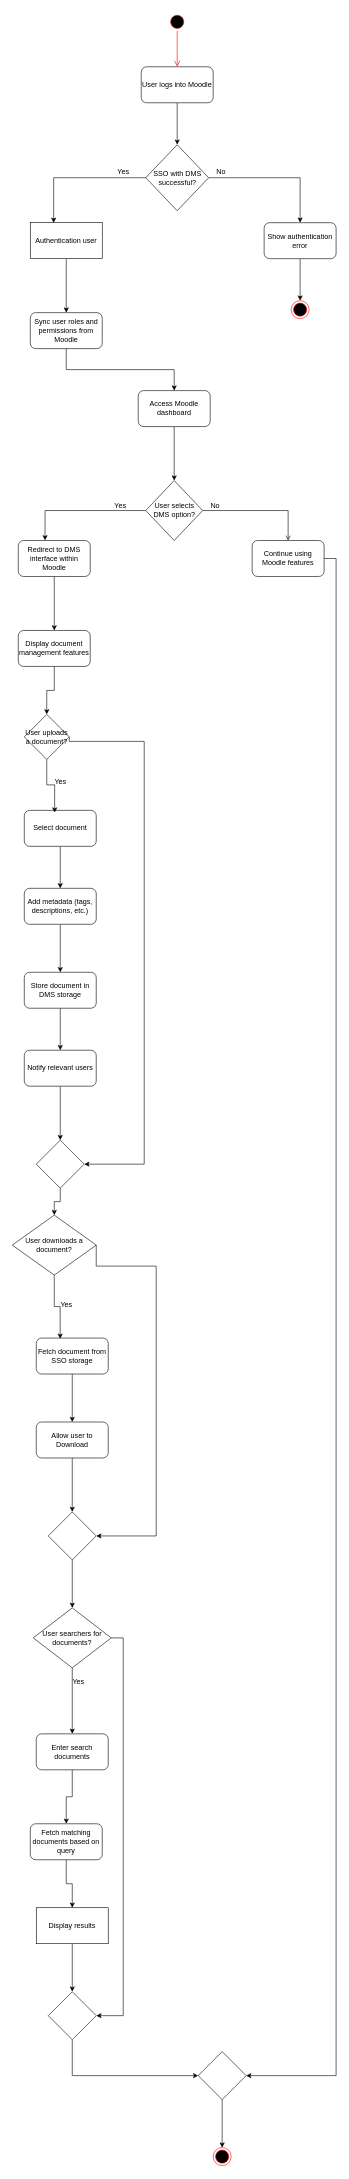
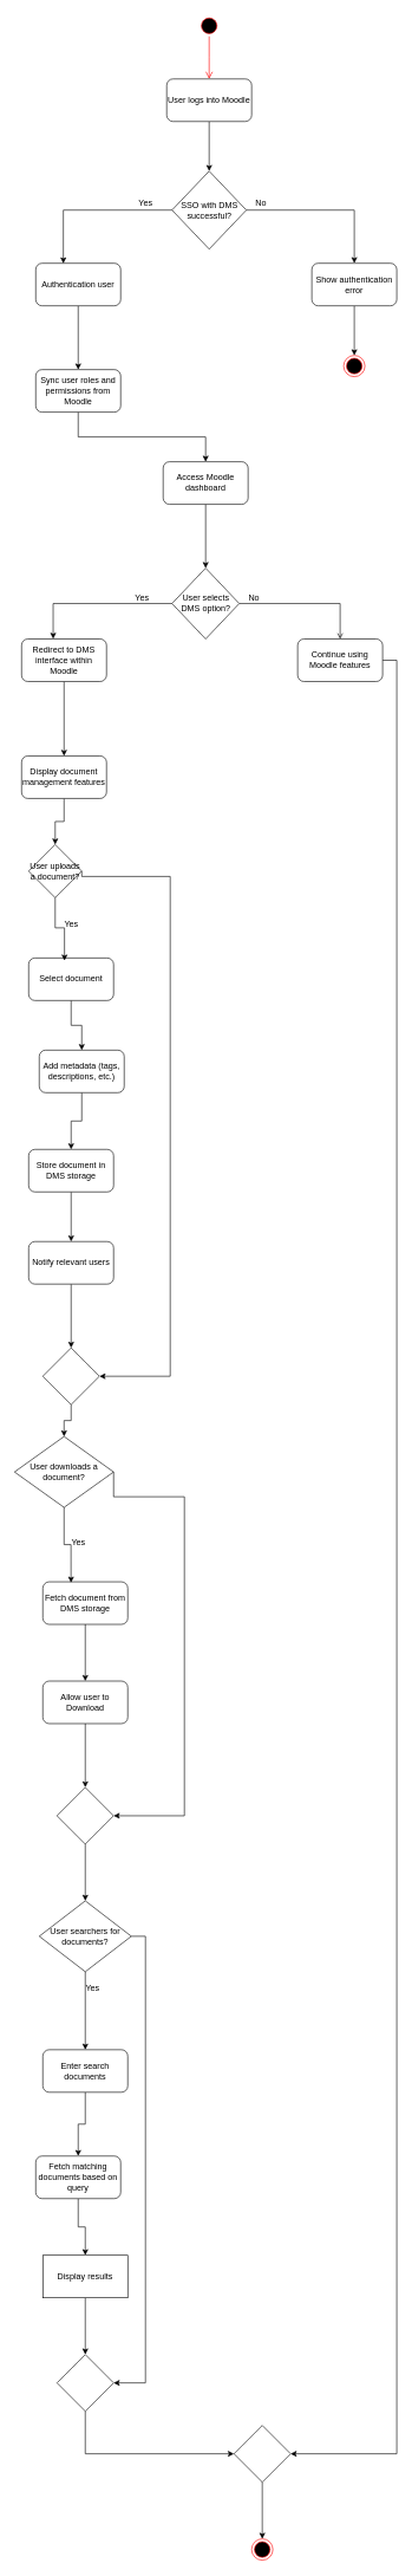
  <mxCell id="0" />
  <mxCell id="1" parent="0" />
  <mxCell id="2" value="" style="ellipse;html=1;shape=startState;fillColor=#000000;strokeColor=#ff0000;" vertex="1" parent="1"><mxGeometry x="280" y="20" width="30" height="30" as="geometry" /></mxCell>
  <mxCell id="3" value="" style="edgeStyle=orthogonalEdgeStyle;html=1;verticalAlign=bottom;endArrow=open;endSize=8;strokeColor=#ff0000;rounded=0;" edge="1" source="2" parent="1"><mxGeometry relative="1" as="geometry"><mxPoint x="295" y="110" as="targetPoint" /></mxGeometry></mxCell>
  <mxCell id="4" style="edgeStyle=orthogonalEdgeStyle;rounded=0;orthogonalLoop=1;jettySize=auto;html=1;exitX=0.5;exitY=1;exitDx=0;exitDy=0;" edge="1" parent="1" source="5" target="7"><mxGeometry relative="1" as="geometry" /></mxCell>
  <mxCell id="5" value="User logs into Moodle" style="rounded=1;whiteSpace=wrap;html=1;" vertex="1" parent="1"><mxGeometry x="235" y="110" width="120" height="60" as="geometry" /></mxCell>
  <mxCell id="6" style="edgeStyle=orthogonalEdgeStyle;rounded=0;orthogonalLoop=1;jettySize=auto;html=1;exitX=1;exitY=0.5;exitDx=0;exitDy=0;entryX=0.5;entryY=0;entryDx=0;entryDy=0;" edge="1" parent="1" source="7" target="11"><mxGeometry relative="1" as="geometry" /></mxCell>
  <mxCell id="7" value="SSO with DMS successful?" style="rhombus;whiteSpace=wrap;html=1;" vertex="1" parent="1"><mxGeometry x="242.5" y="240" width="105" height="110" as="geometry" /></mxCell>
  <mxCell id="8" style="edgeStyle=orthogonalEdgeStyle;rounded=0;orthogonalLoop=1;jettySize=auto;html=1;exitX=0.5;exitY=1;exitDx=0;exitDy=0;entryX=0.5;entryY=0;entryDx=0;entryDy=0;" edge="1" parent="1" source="9" target="14"><mxGeometry relative="1" as="geometry" /></mxCell>
- <mxCell id="9" value="Authentication user" style="whiteSpace=wrap;html=1;rounded=0;" vertex="1" parent="1"><mxGeometry x="50" y="370" width="120" height="60" as="geometry" /></mxCell>
+ <mxCell id="9" value="Authentication user" style="rounded=1;whiteSpace=wrap;html=1;" vertex="1" parent="1"><mxGeometry x="50" y="370" width="120" height="60" as="geometry" /></mxCell>
  <mxCell id="10" style="edgeStyle=orthogonalEdgeStyle;rounded=0;orthogonalLoop=1;jettySize=auto;html=1;exitX=0.5;exitY=1;exitDx=0;exitDy=0;entryX=0.5;entryY=0;entryDx=0;entryDy=0;" edge="1" parent="1" source="11" target="12"><mxGeometry relative="1" as="geometry" /></mxCell>
  <mxCell id="11" value="Show authentication error" style="rounded=1;whiteSpace=wrap;html=1;" vertex="1" parent="1"><mxGeometry x="440" y="370" width="120" height="60" as="geometry" /></mxCell>
  <mxCell id="12" value="" style="ellipse;html=1;shape=endState;fillColor=#000000;strokeColor=#ff0000;" vertex="1" parent="1"><mxGeometry x="485" y="500" width="30" height="30" as="geometry" /></mxCell>
  <mxCell id="13" style="edgeStyle=orthogonalEdgeStyle;rounded=0;orthogonalLoop=1;jettySize=auto;html=1;exitX=0.5;exitY=1;exitDx=0;exitDy=0;entryX=0.5;entryY=0;entryDx=0;entryDy=0;" edge="1" parent="1" source="14" target="16"><mxGeometry relative="1" as="geometry" /></mxCell>
  <mxCell id="14" value="Sync user roles and permissions from Moodle" style="rounded=1;whiteSpace=wrap;html=1;" vertex="1" parent="1"><mxGeometry x="50" y="520" width="120" height="60" as="geometry" /></mxCell>
  <mxCell id="15" style="edgeStyle=orthogonalEdgeStyle;rounded=0;orthogonalLoop=1;jettySize=auto;html=1;exitX=0.5;exitY=1;exitDx=0;exitDy=0;" edge="1" parent="1" source="16" target="18"><mxGeometry relative="1" as="geometry" /></mxCell>
  <mxCell id="16" value="Access Moodle dashboard" style="rounded=1;whiteSpace=wrap;html=1;" vertex="1" parent="1"><mxGeometry x="230" y="650" width="120" height="60" as="geometry" /></mxCell>
  <mxCell id="17" style="edgeStyle=orthogonalEdgeStyle;rounded=0;orthogonalLoop=1;jettySize=auto;html=1;exitX=1;exitY=0.5;exitDx=0;exitDy=0;entryX=0.5;entryY=0;entryDx=0;entryDy=0;endArrow=open;" edge="1" parent="1" source="18" target="24"><mxGeometry relative="1" as="geometry" /></mxCell>
  <mxCell id="18" value="User selects DMS option?" style="rhombus;whiteSpace=wrap;html=1;" vertex="1" parent="1"><mxGeometry x="242.5" y="800" width="95" height="100" as="geometry" /></mxCell>
  <mxCell id="19" style="edgeStyle=orthogonalEdgeStyle;rounded=0;orthogonalLoop=1;jettySize=auto;html=1;exitX=0.5;exitY=1;exitDx=0;exitDy=0;" edge="1" parent="1" source="20" target="22"><mxGeometry relative="1" as="geometry" /></mxCell>
  <mxCell id="20" value="Redirect to DMS interface within Moodle" style="rounded=1;whiteSpace=wrap;html=1;" vertex="1" parent="1"><mxGeometry x="30" y="900" width="120" height="60" as="geometry" /></mxCell>
  <mxCell id="21" style="edgeStyle=orthogonalEdgeStyle;rounded=0;orthogonalLoop=1;jettySize=auto;html=1;exitX=0.5;exitY=1;exitDx=0;exitDy=0;entryX=0.5;entryY=0;entryDx=0;entryDy=0;" edge="1" parent="1" source="22" target="26"><mxGeometry relative="1" as="geometry" /></mxCell>
- <mxCell id="22" value="Display document management features" style="rounded=1;whiteSpace=wrap;html=1;" vertex="1" parent="1"><mxGeometry x="30" y="1050" width="120" height="60" as="geometry" /></mxCell>
+ <mxCell id="22" value="Display document management features" style="rounded=1;whiteSpace=wrap;html=1;" vertex="1" parent="1"><mxGeometry x="30" y="1065" width="120" height="60" as="geometry" /></mxCell>
  <mxCell id="23" style="edgeStyle=orthogonalEdgeStyle;rounded=0;orthogonalLoop=1;jettySize=auto;html=1;exitX=1;exitY=0.5;exitDx=0;exitDy=0;entryX=1;entryY=0.5;entryDx=0;entryDy=0;" edge="1" parent="1" source="24" target="57"><mxGeometry relative="1" as="geometry" /></mxCell>
  <mxCell id="24" value="Continue using Moodle features" style="rounded=1;whiteSpace=wrap;html=1;" vertex="1" parent="1"><mxGeometry x="420" y="900" width="120" height="60" as="geometry" /></mxCell>
  <mxCell id="25" style="edgeStyle=orthogonalEdgeStyle;rounded=0;orthogonalLoop=1;jettySize=auto;html=1;exitX=1;exitY=0.5;exitDx=0;exitDy=0;entryX=1;entryY=0.5;entryDx=0;entryDy=0;" edge="1" parent="1" source="26" target="36"><mxGeometry relative="1" as="geometry"><Array as="points"><mxPoint x="240" y="1235" /><mxPoint x="240" y="1940" /></Array></mxGeometry></mxCell>
  <mxCell id="26" value="User uploads a document?" style="rhombus;whiteSpace=wrap;html=1;" vertex="1" parent="1"><mxGeometry x="40" y="1190" width="75" height="75" as="geometry" /></mxCell>
  <mxCell id="27" style="edgeStyle=orthogonalEdgeStyle;rounded=0;orthogonalLoop=1;jettySize=auto;html=1;exitX=0.5;exitY=1;exitDx=0;exitDy=0;entryX=0.5;entryY=0;entryDx=0;entryDy=0;" edge="1" parent="1" source="28" target="30"><mxGeometry relative="1" as="geometry" /></mxCell>
  <mxCell id="28" value="Select document" style="rounded=1;whiteSpace=wrap;html=1;" vertex="1" parent="1"><mxGeometry x="40" y="1350" width="120" height="60" as="geometry" /></mxCell>
  <mxCell id="29" style="edgeStyle=orthogonalEdgeStyle;rounded=0;orthogonalLoop=1;jettySize=auto;html=1;exitX=0.5;exitY=1;exitDx=0;exitDy=0;entryX=0.5;entryY=0;entryDx=0;entryDy=0;" edge="1" parent="1" source="30" target="32"><mxGeometry relative="1" as="geometry" /></mxCell>
- <mxCell id="30" value="Add metadata (tags, descriptions, etc.)" style="rounded=1;whiteSpace=wrap;html=1;" vertex="1" parent="1"><mxGeometry x="40" y="1480" width="120" height="60" as="geometry" /></mxCell>
+ <mxCell id="30" value="Add metadata (tags, descriptions, etc.)" style="rounded=1;whiteSpace=wrap;html=1;" vertex="1" parent="1"><mxGeometry x="55" y="1480" width="120" height="60" as="geometry" /></mxCell>
  <mxCell id="31" style="edgeStyle=orthogonalEdgeStyle;rounded=0;orthogonalLoop=1;jettySize=auto;html=1;exitX=0.5;exitY=1;exitDx=0;exitDy=0;" edge="1" parent="1" source="32" target="34"><mxGeometry relative="1" as="geometry" /></mxCell>
  <mxCell id="32" value="Store document in DMS storage" style="rounded=1;whiteSpace=wrap;html=1;" vertex="1" parent="1"><mxGeometry x="40" y="1620" width="120" height="60" as="geometry" /></mxCell>
  <mxCell id="33" style="edgeStyle=orthogonalEdgeStyle;rounded=0;orthogonalLoop=1;jettySize=auto;html=1;exitX=0.5;exitY=1;exitDx=0;exitDy=0;entryX=0.5;entryY=0;entryDx=0;entryDy=0;" edge="1" parent="1" source="34" target="36"><mxGeometry relative="1" as="geometry" /></mxCell>
  <mxCell id="34" value="Notify relevant users" style="rounded=1;whiteSpace=wrap;html=1;" vertex="1" parent="1"><mxGeometry x="40" y="1750" width="120" height="60" as="geometry" /></mxCell>
  <mxCell id="35" style="edgeStyle=orthogonalEdgeStyle;rounded=0;orthogonalLoop=1;jettySize=auto;html=1;exitX=0.5;exitY=1;exitDx=0;exitDy=0;entryX=0.5;entryY=0;entryDx=0;entryDy=0;" edge="1" parent="1" source="36" target="38"><mxGeometry relative="1" as="geometry" /></mxCell>
  <mxCell id="36" value="" style="rhombus;whiteSpace=wrap;html=1;" vertex="1" parent="1"><mxGeometry x="60" y="1900" width="80" height="80" as="geometry" /></mxCell>
  <mxCell id="37" style="edgeStyle=orthogonalEdgeStyle;rounded=0;orthogonalLoop=1;jettySize=auto;html=1;exitX=1;exitY=0.5;exitDx=0;exitDy=0;entryX=1;entryY=0.5;entryDx=0;entryDy=0;" edge="1" parent="1" source="38" target="44"><mxGeometry relative="1" as="geometry"><Array as="points"><mxPoint x="260" y="2110" /><mxPoint x="260" y="2560" /></Array></mxGeometry></mxCell>
  <mxCell id="38" value="User downloads a document?" style="rhombus;whiteSpace=wrap;html=1;" vertex="1" parent="1"><mxGeometry x="20" y="2025" width="140" height="100" as="geometry" /></mxCell>
  <mxCell id="39" style="edgeStyle=orthogonalEdgeStyle;rounded=0;orthogonalLoop=1;jettySize=auto;html=1;exitX=0.5;exitY=1;exitDx=0;exitDy=0;entryX=0.5;entryY=0;entryDx=0;entryDy=0;" edge="1" parent="1" source="40" target="42"><mxGeometry relative="1" as="geometry" /></mxCell>
- <mxCell id="40" value="Fetch document from SSO storage" style="rounded=1;whiteSpace=wrap;html=1;" vertex="1" parent="1"><mxGeometry x="60" y="2230" width="120" height="60" as="geometry" /></mxCell>
+ <mxCell id="40" value="Fetch document from DMS storage" style="rounded=1;whiteSpace=wrap;html=1;" vertex="1" parent="1"><mxGeometry x="60" y="2230" width="120" height="60" as="geometry" /></mxCell>
  <mxCell id="41" style="edgeStyle=orthogonalEdgeStyle;rounded=0;orthogonalLoop=1;jettySize=auto;html=1;exitX=0.5;exitY=1;exitDx=0;exitDy=0;entryX=0.5;entryY=0;entryDx=0;entryDy=0;" edge="1" parent="1" source="42" target="44"><mxGeometry relative="1" as="geometry" /></mxCell>
  <mxCell id="42" value="Allow user to Download" style="rounded=1;whiteSpace=wrap;html=1;" vertex="1" parent="1"><mxGeometry x="60" y="2370" width="120" height="60" as="geometry" /></mxCell>
  <mxCell id="43" style="edgeStyle=orthogonalEdgeStyle;rounded=0;orthogonalLoop=1;jettySize=auto;html=1;exitX=0.5;exitY=1;exitDx=0;exitDy=0;entryX=0.5;entryY=0;entryDx=0;entryDy=0;" edge="1" parent="1" source="44" target="47"><mxGeometry relative="1" as="geometry" /></mxCell>
  <mxCell id="44" value="" style="rhombus;whiteSpace=wrap;html=1;" vertex="1" parent="1"><mxGeometry x="80" y="2520" width="80" height="80" as="geometry" /></mxCell>
  <mxCell id="45" style="edgeStyle=orthogonalEdgeStyle;rounded=0;orthogonalLoop=1;jettySize=auto;html=1;exitX=0.5;exitY=1;exitDx=0;exitDy=0;entryX=0.5;entryY=0;entryDx=0;entryDy=0;" edge="1" parent="1" source="47" target="49"><mxGeometry relative="1" as="geometry" /></mxCell>
  <mxCell id="46" style="edgeStyle=orthogonalEdgeStyle;rounded=0;orthogonalLoop=1;jettySize=auto;html=1;exitX=1;exitY=0.5;exitDx=0;exitDy=0;entryX=1;entryY=0.5;entryDx=0;entryDy=0;" edge="1" parent="1" source="47" target="55"><mxGeometry relative="1" as="geometry" /></mxCell>
  <mxCell id="47" value="User searchers for documents?" style="rhombus;whiteSpace=wrap;html=1;" vertex="1" parent="1"><mxGeometry x="55" y="2680" width="130" height="100" as="geometry" /></mxCell>
  <mxCell id="48" style="edgeStyle=orthogonalEdgeStyle;rounded=0;orthogonalLoop=1;jettySize=auto;html=1;exitX=0.5;exitY=1;exitDx=0;exitDy=0;entryX=0.5;entryY=0;entryDx=0;entryDy=0;" edge="1" parent="1" source="49" target="51"><mxGeometry relative="1" as="geometry" /></mxCell>
  <mxCell id="49" value="Enter search documents" style="rounded=1;whiteSpace=wrap;html=1;" vertex="1" parent="1"><mxGeometry x="60" y="2890" width="120" height="60" as="geometry" /></mxCell>
  <mxCell id="50" style="edgeStyle=orthogonalEdgeStyle;rounded=0;orthogonalLoop=1;jettySize=auto;html=1;exitX=0.5;exitY=1;exitDx=0;exitDy=0;entryX=0.5;entryY=0;entryDx=0;entryDy=0;" edge="1" parent="1" source="51" target="53"><mxGeometry relative="1" as="geometry" /></mxCell>
  <mxCell id="51" value="Fetch matching documents based on query" style="rounded=1;whiteSpace=wrap;html=1;" vertex="1" parent="1"><mxGeometry x="50" y="3040" width="120" height="60" as="geometry" /></mxCell>
  <mxCell id="52" style="edgeStyle=orthogonalEdgeStyle;rounded=0;orthogonalLoop=1;jettySize=auto;html=1;exitX=0.5;exitY=1;exitDx=0;exitDy=0;entryX=0.5;entryY=0;entryDx=0;entryDy=0;" edge="1" parent="1" source="53" target="55"><mxGeometry relative="1" as="geometry" /></mxCell>
  <mxCell id="53" value="Display results" style="whiteSpace=wrap;html=1;rounded=0;" vertex="1" parent="1"><mxGeometry x="60" y="3180" width="120" height="60" as="geometry" /></mxCell>
  <mxCell id="54" style="edgeStyle=orthogonalEdgeStyle;rounded=0;orthogonalLoop=1;jettySize=auto;html=1;exitX=0.5;exitY=1;exitDx=0;exitDy=0;entryX=0;entryY=0.5;entryDx=0;entryDy=0;" edge="1" parent="1" source="55" target="57"><mxGeometry relative="1" as="geometry" /></mxCell>
  <mxCell id="55" value="" style="rhombus;whiteSpace=wrap;html=1;" vertex="1" parent="1"><mxGeometry x="80" y="3320" width="80" height="80" as="geometry" /></mxCell>
  <mxCell id="56" style="edgeStyle=orthogonalEdgeStyle;rounded=0;orthogonalLoop=1;jettySize=auto;html=1;exitX=0.5;exitY=1;exitDx=0;exitDy=0;entryX=0.5;entryY=0;entryDx=0;entryDy=0;" edge="1" parent="1" source="57" target="58"><mxGeometry relative="1" as="geometry" /></mxCell>
  <mxCell id="57" value="" style="rhombus;whiteSpace=wrap;html=1;" vertex="1" parent="1"><mxGeometry x="330" y="3420" width="80" height="80" as="geometry" /></mxCell>
  <mxCell id="58" value="" style="ellipse;html=1;shape=endState;fillColor=#000000;strokeColor=#ff0000;" vertex="1" parent="1"><mxGeometry x="355" y="3580" width="30" height="30" as="geometry" /></mxCell>
  <mxCell id="59" value="No" style="text;html=1;align=center;verticalAlign=middle;resizable=0;points=[];autosize=1;strokeColor=none;fillColor=none;" vertex="1" parent="1"><mxGeometry x="347.5" y="270" width="40" height="30" as="geometry" /></mxCell>
  <mxCell id="60" style="edgeStyle=orthogonalEdgeStyle;rounded=0;orthogonalLoop=1;jettySize=auto;html=1;exitX=0;exitY=0.5;exitDx=0;exitDy=0;entryX=0.325;entryY=0.005;entryDx=0;entryDy=0;entryPerimeter=0;" edge="1" parent="1" source="7" target="9"><mxGeometry relative="1" as="geometry" /></mxCell>
  <mxCell id="61" value="Yes" style="text;html=1;align=center;verticalAlign=middle;resizable=0;points=[];autosize=1;strokeColor=none;fillColor=none;" vertex="1" parent="1"><mxGeometry x="185" y="270" width="40" height="30" as="geometry" /></mxCell>
  <mxCell id="62" style="edgeStyle=orthogonalEdgeStyle;rounded=0;orthogonalLoop=1;jettySize=auto;html=1;exitX=0;exitY=0.5;exitDx=0;exitDy=0;entryX=0.372;entryY=-0.003;entryDx=0;entryDy=0;entryPerimeter=0;" edge="1" parent="1" source="18" target="20"><mxGeometry relative="1" as="geometry" /></mxCell>
  <mxCell id="63" value="Yes" style="text;html=1;align=center;verticalAlign=middle;resizable=0;points=[];autosize=1;strokeColor=none;fillColor=none;" vertex="1" parent="1"><mxGeometry x="180" y="828" width="40" height="30" as="geometry" /></mxCell>
  <mxCell id="64" value="No" style="text;html=1;align=center;verticalAlign=middle;resizable=0;points=[];autosize=1;strokeColor=none;fillColor=none;" vertex="1" parent="1"><mxGeometry x="337.5" y="828" width="40" height="30" as="geometry" /></mxCell>
  <mxCell id="65" style="edgeStyle=orthogonalEdgeStyle;rounded=0;orthogonalLoop=1;jettySize=auto;html=1;exitX=0.5;exitY=1;exitDx=0;exitDy=0;entryX=0.422;entryY=0.062;entryDx=0;entryDy=0;entryPerimeter=0;" edge="1" parent="1" source="26" target="28"><mxGeometry relative="1" as="geometry" /></mxCell>
  <mxCell id="66" value="Yes" style="text;html=1;align=center;verticalAlign=middle;resizable=0;points=[];autosize=1;strokeColor=none;fillColor=none;" vertex="1" parent="1"><mxGeometry x="80" y="1288" width="40" height="30" as="geometry" /></mxCell>
  <mxCell id="67" style="edgeStyle=orthogonalEdgeStyle;rounded=0;orthogonalLoop=1;jettySize=auto;html=1;exitX=0.5;exitY=1;exitDx=0;exitDy=0;entryX=0.332;entryY=0.02;entryDx=0;entryDy=0;entryPerimeter=0;" edge="1" parent="1" source="38" target="40"><mxGeometry relative="1" as="geometry" /></mxCell>
  <mxCell id="68" value="Yes" style="text;html=1;align=center;verticalAlign=middle;resizable=0;points=[];autosize=1;strokeColor=none;fillColor=none;" vertex="1" parent="1"><mxGeometry x="90" y="2160" width="40" height="30" as="geometry" /></mxCell>
  <mxCell id="69" value="Yes" style="text;html=1;align=center;verticalAlign=middle;resizable=0;points=[];autosize=1;strokeColor=none;fillColor=none;" vertex="1" parent="1"><mxGeometry x="110" y="2788" width="40" height="30" as="geometry" /></mxCell>
